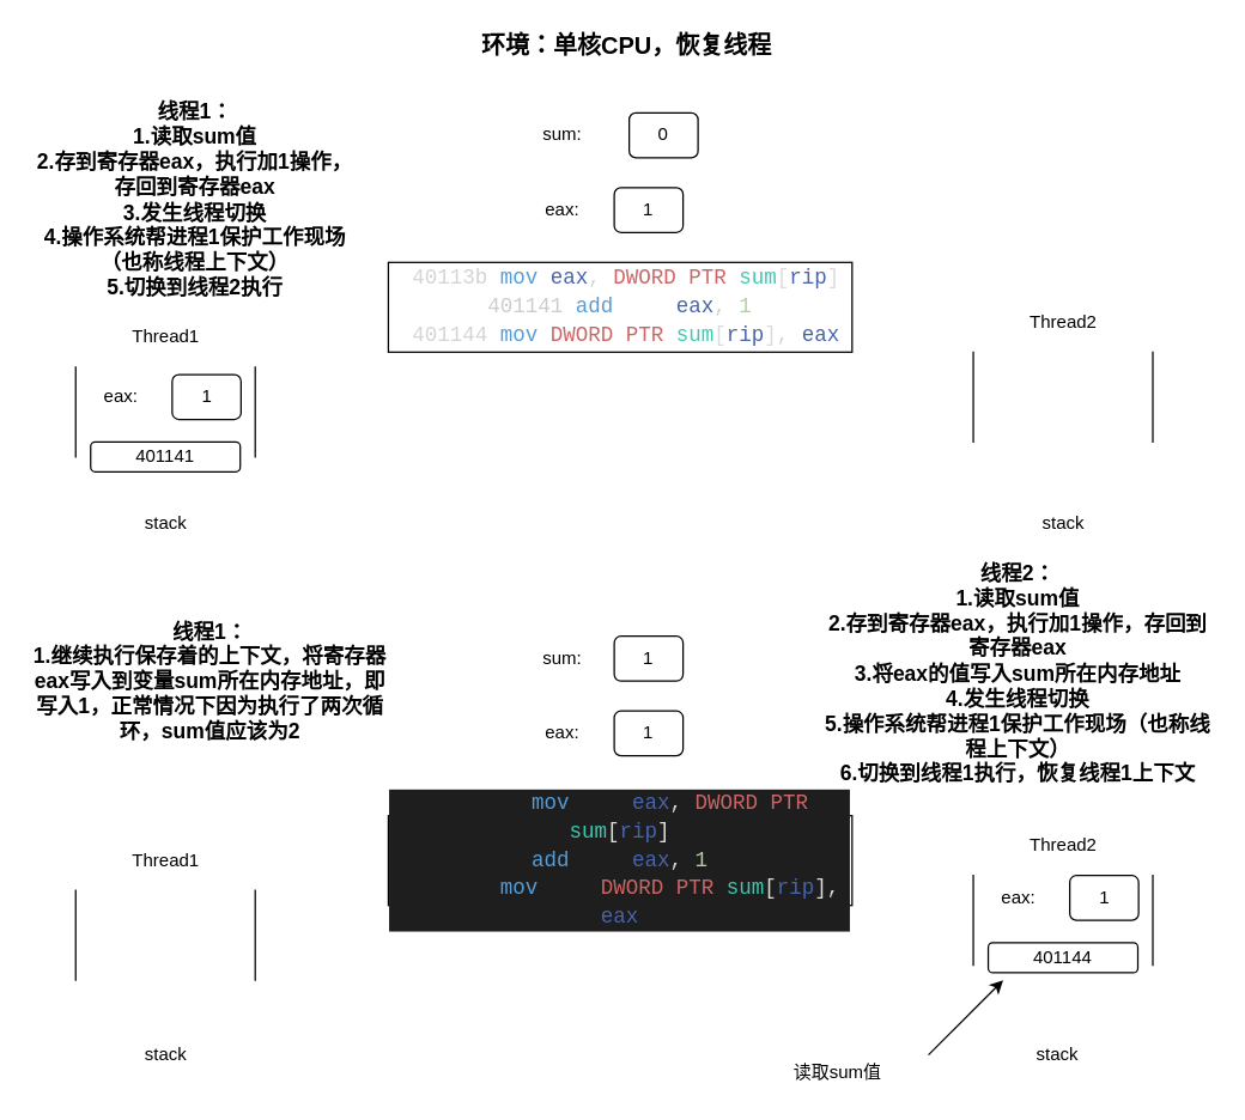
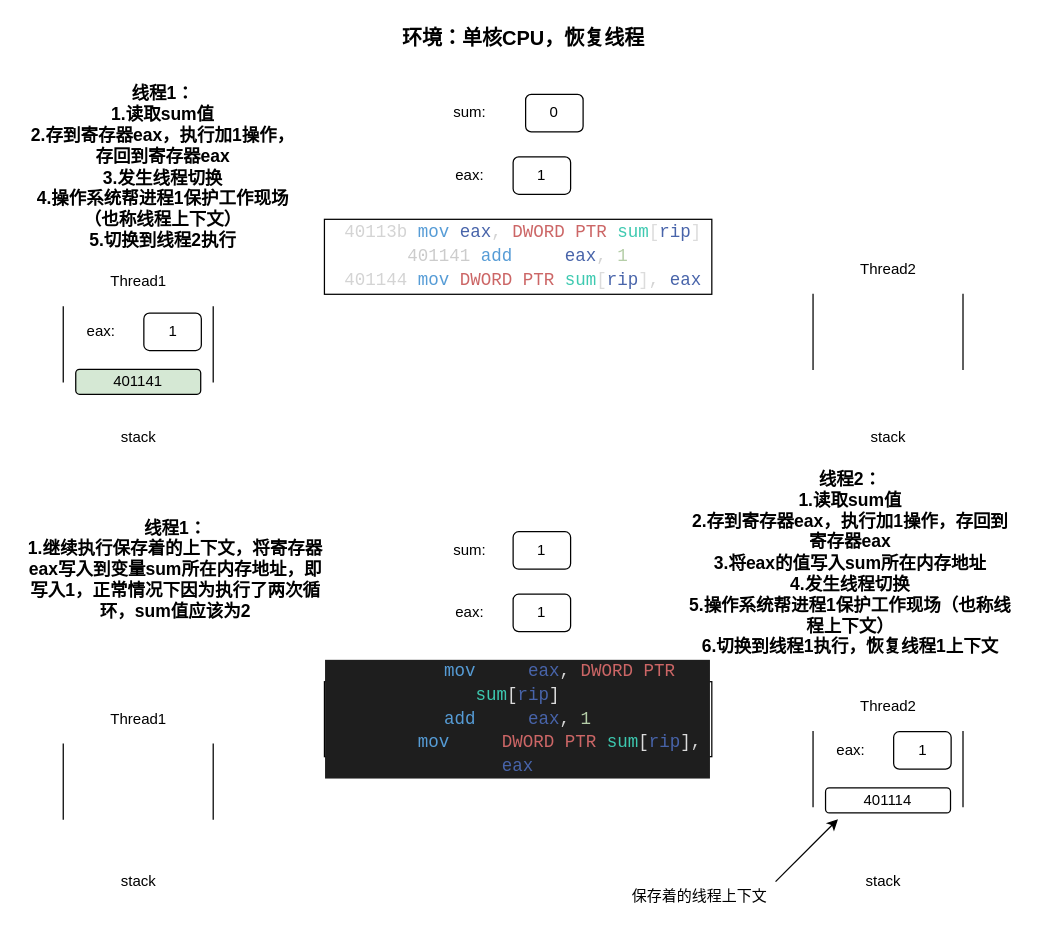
  <mxCell id="0" />
  <mxCell id="1" parent="0" />
  <mxCell id="2" value="&lt;div style=&quot;font-family: &amp;#34;consolas&amp;#34; , &amp;#34;liberation mono&amp;#34; , &amp;#34;courier&amp;#34; , monospace , &amp;#34;consolas&amp;#34; , &amp;#34;courier new&amp;#34; , monospace ; font-size: 14px ; line-height: 19px&quot;&gt;&lt;div style=&quot;color: rgb(212 , 212 , 212)&quot;&gt;&lt;span style=&quot;background-color: rgb(255 , 255 , 255)&quot;&gt;&amp;nbsp;40113b&amp;nbsp;&lt;span style=&quot;color: rgb(86 , 156 , 214)&quot;&gt;mov&lt;/span&gt; &lt;span style=&quot;color: rgb(72 , 100 , 170)&quot;&gt;eax&lt;/span&gt;, &lt;span style=&quot;color: rgb(204 , 102 , 102)&quot;&gt;DWORD&lt;/span&gt; &lt;span style=&quot;color: rgb(204 , 102 , 102)&quot;&gt;PTR&lt;/span&gt; &lt;span style=&quot;color: rgb(61 , 201 , 176)&quot;&gt;sum&lt;/span&gt;&lt;span style=&quot;color: rgb(220 , 220 , 220)&quot;&gt;[&lt;/span&gt;&lt;span style=&quot;color: rgb(72 , 100 , 170)&quot;&gt;rip&lt;/span&gt;&lt;span style=&quot;color: rgb(220 , 220 , 220)&quot;&gt;]&lt;/span&gt;&lt;/span&gt;&lt;/div&gt;&lt;div&gt;&lt;span style=&quot;background-color: rgb(255 , 255 , 255)&quot;&gt;&lt;font color=&quot;#cccccc&quot;&gt;401141 &lt;/font&gt;&lt;span style=&quot;color: rgb(86 , 156 , 214)&quot;&gt;add&lt;/span&gt;&lt;font color=&quot;#d4d4d4&quot;&gt; &amp;nbsp; &amp;nbsp; &lt;/font&gt;&lt;span style=&quot;color: rgb(72 , 100 , 170)&quot;&gt;eax&lt;/span&gt;&lt;font color=&quot;#d4d4d4&quot;&gt;, &lt;/font&gt;&lt;span style=&quot;color: rgb(181 , 206 , 168)&quot;&gt;1&lt;/span&gt;&lt;/span&gt;&lt;/div&gt;&lt;div style=&quot;color: rgb(212 , 212 , 212)&quot;&gt;&lt;span style=&quot;background-color: rgb(255 , 255 , 255)&quot;&gt;&amp;nbsp;401144&amp;nbsp;&lt;span style=&quot;color: rgb(86 , 156 , 214)&quot;&gt;mov&lt;/span&gt; &lt;span style=&quot;color: rgb(204 , 102 , 102)&quot;&gt;DWORD&lt;/span&gt; &lt;span style=&quot;color: rgb(204 , 102 , 102)&quot;&gt;PTR&lt;/span&gt; &lt;span style=&quot;color: rgb(61 , 201 , 176)&quot;&gt;sum&lt;/span&gt;&lt;span style=&quot;color: rgb(220 , 220 , 220)&quot;&gt;[&lt;/span&gt;&lt;span style=&quot;color: rgb(72 , 100 , 170)&quot;&gt;rip&lt;/span&gt;&lt;span style=&quot;color: rgb(220 , 220 , 220)&quot;&gt;]&lt;/span&gt;, &lt;span style=&quot;color: rgb(72 , 100 , 170)&quot;&gt;eax&lt;/span&gt;&lt;/span&gt;&lt;/div&gt;&lt;/div&gt;" style="rounded=0;whiteSpace=wrap;html=1;" vertex="1" parent="1"><mxGeometry x="259" y="175" width="310" height="60" as="geometry" /></mxCell>
  <mxCell id="3" value="" style="shape=partialRectangle;whiteSpace=wrap;html=1;top=0;bottom=0;fillColor=none;" vertex="1" parent="1"><mxGeometry x="50" y="245" width="120" height="60" as="geometry" /></mxCell>
  <mxCell id="4" value="Thread1" style="text;html=1;align=center;verticalAlign=middle;resizable=0;points=[];autosize=1;" vertex="1" parent="1"><mxGeometry x="80" y="215" width="60" height="20" as="geometry" /></mxCell>
  <mxCell id="5" value="stack" style="text;html=1;align=center;verticalAlign=middle;resizable=0;points=[];autosize=1;" vertex="1" parent="1"><mxGeometry x="90" y="340" width="40" height="20" as="geometry" /></mxCell>
  <mxCell id="6" value="" style="shape=partialRectangle;whiteSpace=wrap;html=1;top=0;bottom=0;fillColor=none;" vertex="1" parent="1"><mxGeometry x="650" y="235" width="120" height="60" as="geometry" /></mxCell>
  <mxCell id="7" value="Thread2" style="text;html=1;align=center;verticalAlign=middle;resizable=0;points=[];autosize=1;" vertex="1" parent="1"><mxGeometry x="680" y="205" width="60" height="20" as="geometry" /></mxCell>
  <mxCell id="8" value="stack" style="text;html=1;align=center;verticalAlign=middle;resizable=0;points=[];autosize=1;" vertex="1" parent="1"><mxGeometry x="690" y="340" width="40" height="20" as="geometry" /></mxCell>
  <mxCell id="9" value="0" style="rounded=1;whiteSpace=wrap;html=1;" vertex="1" parent="1"><mxGeometry x="420" y="75" width="46" height="30" as="geometry" /></mxCell>
  <mxCell id="10" value="sum:" style="text;html=1;align=center;verticalAlign=middle;resizable=0;points=[];autosize=1;" vertex="1" parent="1"><mxGeometry x="355" y="80" width="40" height="20" as="geometry" /></mxCell>
  <mxCell id="11" value="1" style="rounded=1;whiteSpace=wrap;html=1;" vertex="1" parent="1"><mxGeometry x="410" y="125" width="46" height="30" as="geometry" /></mxCell>
  <mxCell id="12" value="eax:" style="text;html=1;align=center;verticalAlign=middle;resizable=0;points=[];autosize=1;" vertex="1" parent="1"><mxGeometry x="355" y="130" width="40" height="20" as="geometry" /></mxCell>
  <mxCell id="13" value="&lt;div style=&quot;color: rgb(212 , 212 , 212) ; background-color: rgb(30 , 30 , 30) ; font-family: &amp;#34;consolas&amp;#34; , &amp;#34;liberation mono&amp;#34; , &amp;#34;courier&amp;#34; , monospace , &amp;#34;consolas&amp;#34; , &amp;#34;courier new&amp;#34; , monospace ; font-size: 14px ; line-height: 19px&quot;&gt;&lt;div&gt;&amp;nbsp; &amp;nbsp; &amp;nbsp; &amp;nbsp; &lt;span style=&quot;color: #569cd6&quot;&gt;mov&lt;/span&gt; &amp;nbsp; &amp;nbsp; &lt;span style=&quot;color: #4864aa&quot;&gt;eax&lt;/span&gt;, &lt;span style=&quot;color: #cc6666&quot;&gt;DWORD&lt;/span&gt; &lt;span style=&quot;color: #cc6666&quot;&gt;PTR&lt;/span&gt; &lt;span style=&quot;color: #3dc9b0&quot;&gt;sum&lt;/span&gt;&lt;span style=&quot;color: #dcdcdc&quot;&gt;[&lt;/span&gt;&lt;span style=&quot;color: #4864aa&quot;&gt;rip&lt;/span&gt;&lt;span style=&quot;color: #dcdcdc&quot;&gt;]&lt;/span&gt;&lt;/div&gt;&lt;div&gt;&lt;span style=&quot;color: rgb(86 , 156 , 214)&quot;&gt;add&lt;/span&gt; &amp;nbsp; &amp;nbsp; &lt;span style=&quot;color: rgb(72 , 100 , 170)&quot;&gt;eax&lt;/span&gt;, &lt;span style=&quot;color: rgb(181 , 206 , 168)&quot;&gt;1&lt;/span&gt;&lt;/div&gt;&lt;div&gt;&amp;nbsp; &amp;nbsp; &amp;nbsp; &amp;nbsp; &lt;span style=&quot;color: #569cd6&quot;&gt;mov&lt;/span&gt; &amp;nbsp; &amp;nbsp; &lt;span style=&quot;color: #cc6666&quot;&gt;DWORD&lt;/span&gt; &lt;span style=&quot;color: #cc6666&quot;&gt;PTR&lt;/span&gt; &lt;span style=&quot;color: #3dc9b0&quot;&gt;sum&lt;/span&gt;&lt;span style=&quot;color: #dcdcdc&quot;&gt;[&lt;/span&gt;&lt;span style=&quot;color: #4864aa&quot;&gt;rip&lt;/span&gt;&lt;span style=&quot;color: #dcdcdc&quot;&gt;]&lt;/span&gt;, &lt;span style=&quot;color: #4864aa&quot;&gt;eax&lt;/span&gt;&lt;/div&gt;&lt;/div&gt;" style="rounded=0;whiteSpace=wrap;html=1;" vertex="1" parent="1"><mxGeometry x="259" y="545" width="310" height="60" as="geometry" /></mxCell>
  <mxCell id="14" value="" style="shape=partialRectangle;whiteSpace=wrap;html=1;top=0;bottom=0;fillColor=none;" vertex="1" parent="1"><mxGeometry x="50" y="595" width="120" height="60" as="geometry" /></mxCell>
  <mxCell id="15" value="Thread1" style="text;html=1;align=center;verticalAlign=middle;resizable=0;points=[];autosize=1;" vertex="1" parent="1"><mxGeometry x="80" y="565" width="60" height="20" as="geometry" /></mxCell>
  <mxCell id="16" value="stack" style="text;html=1;align=center;verticalAlign=middle;resizable=0;points=[];autosize=1;" vertex="1" parent="1"><mxGeometry x="90" y="695" width="40" height="20" as="geometry" /></mxCell>
  <mxCell id="17" value="" style="shape=partialRectangle;whiteSpace=wrap;html=1;top=0;bottom=0;fillColor=none;" vertex="1" parent="1"><mxGeometry x="650" y="585" width="120" height="60" as="geometry" /></mxCell>
  <mxCell id="18" value="Thread2" style="text;html=1;align=center;verticalAlign=middle;resizable=0;points=[];autosize=1;" vertex="1" parent="1"><mxGeometry x="680" y="555" width="60" height="20" as="geometry" /></mxCell>
  <mxCell id="19" value="stack" style="text;html=1;align=center;verticalAlign=middle;resizable=0;points=[];autosize=1;" vertex="1" parent="1"><mxGeometry x="686" y="695" width="40" height="20" as="geometry" /></mxCell>
  <mxCell id="20" value="1" style="rounded=1;whiteSpace=wrap;html=1;" vertex="1" parent="1"><mxGeometry x="410" y="425" width="46" height="30" as="geometry" /></mxCell>
  <mxCell id="21" value="sum:" style="text;html=1;align=center;verticalAlign=middle;resizable=0;points=[];autosize=1;" vertex="1" parent="1"><mxGeometry x="355" y="430" width="40" height="20" as="geometry" /></mxCell>
  <mxCell id="22" value="1" style="rounded=1;whiteSpace=wrap;html=1;" vertex="1" parent="1"><mxGeometry x="410" y="475" width="46" height="30" as="geometry" /></mxCell>
  <mxCell id="23" value="eax:" style="text;html=1;align=center;verticalAlign=middle;resizable=0;points=[];autosize=1;" vertex="1" parent="1"><mxGeometry x="355" y="480" width="40" height="20" as="geometry" /></mxCell>
  <mxCell id="24" value="1" style="rounded=1;whiteSpace=wrap;html=1;" vertex="1" parent="1"><mxGeometry x="114.5" y="250" width="46" height="30" as="geometry" /></mxCell>
  <mxCell id="25" value="eax:" style="text;html=1;align=center;verticalAlign=middle;resizable=0;points=[];autosize=1;" vertex="1" parent="1"><mxGeometry x="59.5" y="255" width="40" height="20" as="geometry" /></mxCell>
- <mxCell id="26" value="401141" style="rounded=1;whiteSpace=wrap;html=1;" vertex="1" parent="1"><mxGeometry x="60" y="295" width="100" height="20" as="geometry" /></mxCell>
+ <mxCell id="26" value="401141" style="rounded=1;whiteSpace=wrap;html=1;fillColor=#d5e8d4;" vertex="1" parent="1"><mxGeometry x="60" y="295" width="100" height="20" as="geometry" /></mxCell>
  <mxCell id="27" value="&lt;b style=&quot;font-size: 14px&quot;&gt;线程1：&lt;br&gt;1.读取sum值&lt;br&gt;2.存到寄存器eax，&lt;/b&gt;&lt;b style=&quot;font-size: 14px&quot;&gt;执行加1操作，存回到寄存器eax&lt;/b&gt;&lt;b style=&quot;font-size: 14px&quot;&gt;&lt;br&gt;3.发生线程切换&lt;br&gt;4.操作系统帮进程1保护工作现场（也称线程上下文）&lt;br&gt;5.切换到线程2执行&lt;/b&gt;" style="text;html=1;strokeColor=none;fillColor=none;align=center;verticalAlign=middle;whiteSpace=wrap;rounded=0;" vertex="1" parent="1"><mxGeometry x="20" y="85" width="220" height="95" as="geometry" /></mxCell>
  <mxCell id="28" value="&lt;b&gt;&lt;font style=&quot;font-size: 16px&quot;&gt;环境：单核CPU，恢复线程&lt;/font&gt;&lt;/b&gt;" style="text;html=1;align=center;verticalAlign=middle;resizable=0;points=[];autosize=1;" vertex="1" parent="1"><mxGeometry x="298" y="20" width="240" height="20" as="geometry" /></mxCell>
  <mxCell id="29" value="&lt;b style=&quot;font-size: 14px&quot;&gt;线程2：&lt;br&gt;1.读取sum值&lt;br&gt;2.存到寄存器eax，执行加1操作，存回到寄存器eax&lt;br&gt;3.将eax的值写入sum所在内存地址&lt;br&gt;4.发生线程切换&lt;br&gt;5.操作系统帮进程1保护工作现场（也称线程上下文）&lt;br&gt;6.切换到线程1执行，恢复线程1上下文&lt;/b&gt;" style="text;html=1;strokeColor=none;fillColor=none;align=center;verticalAlign=middle;whiteSpace=wrap;rounded=0;" vertex="1" parent="1"><mxGeometry x="550" y="400" width="260" height="100" as="geometry" /></mxCell>
  <mxCell id="30" value="&lt;b style=&quot;font-size: 14px&quot;&gt;线程1：&lt;br&gt;1.继续执行保存着的上下文，将寄存器eax写入到变量sum所在内存地址，即写入1，正常情况下因为执行了两次循环，sum值应该为2&lt;br&gt;&lt;/b&gt;" style="text;html=1;strokeColor=none;fillColor=none;align=center;verticalAlign=middle;whiteSpace=wrap;rounded=0;" vertex="1" parent="1"><mxGeometry x="20" y="405" width="240" height="100" as="geometry" /></mxCell>
  <mxCell id="31" value="1" style="rounded=1;whiteSpace=wrap;html=1;" vertex="1" parent="1"><mxGeometry x="714.5" y="585" width="46" height="30" as="geometry" /></mxCell>
  <mxCell id="32" value="eax:" style="text;html=1;align=center;verticalAlign=middle;resizable=0;points=[];autosize=1;" vertex="1" parent="1"><mxGeometry x="659.5" y="590" width="40" height="20" as="geometry" /></mxCell>
- <mxCell id="33" value="401144" style="rounded=1;whiteSpace=wrap;html=1;" vertex="1" parent="1"><mxGeometry x="660" y="630" width="100" height="20" as="geometry" /></mxCell>
+ <mxCell id="33" value="401114" style="rounded=1;whiteSpace=wrap;html=1;" vertex="1" parent="1"><mxGeometry x="660" y="630" width="100" height="20" as="geometry" /></mxCell>
  <mxCell id="34" value="" style="endArrow=classic;html=1;" edge="1" parent="1"><mxGeometry width="50" height="50" relative="1" as="geometry"><mxPoint x="620" y="705" as="sourcePoint" /><mxPoint x="670" y="655" as="targetPoint" /></mxGeometry></mxCell>
- <mxCell id="35" value="读取sum值" style="text;html=1;align=center;verticalAlign=middle;resizable=0;points=[];autosize=1;" vertex="1" parent="1"><mxGeometry x="499" y="707" width="120" height="20" as="geometry" /></mxCell>
+ <mxCell id="35" value="保存着的线程上下文" style="text;html=1;align=center;verticalAlign=middle;resizable=0;points=[];autosize=1;" vertex="1" parent="1"><mxGeometry x="499" y="707" width="120" height="20" as="geometry" /></mxCell>
